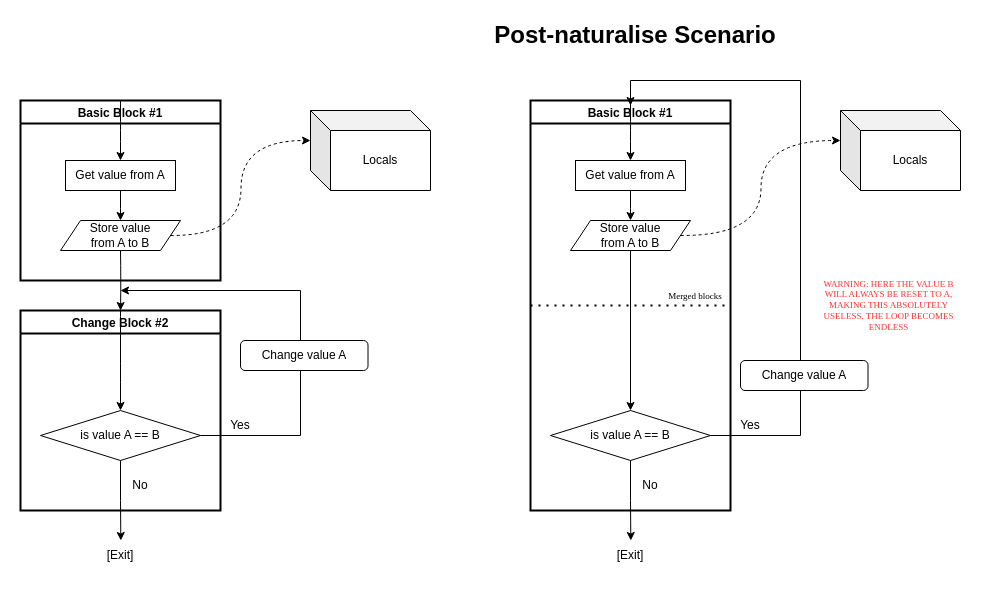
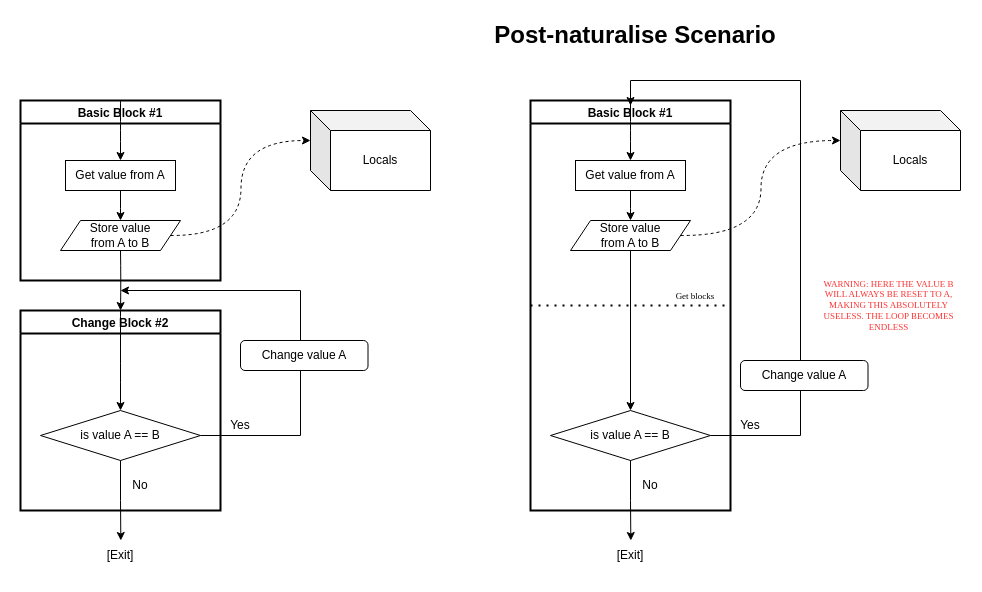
  <mxCell id="0" />
  <mxCell id="1" parent="0" />
  <mxCell id="2" value="Locals" style="shape=cube;whiteSpace=wrap;html=1;boundedLbl=1;backgroundOutline=1;darkOpacity=0.05;darkOpacity2=0.1;" vertex="1" parent="1"><mxGeometry x="310" y="110" width="120" height="80" as="geometry" /></mxCell>
  <mxCell id="3" style="edgeStyle=orthogonalEdgeStyle;rounded=0;orthogonalLoop=1;jettySize=auto;html=1;exitX=1;exitY=0.5;exitDx=0;exitDy=0;entryX=0;entryY=0;entryDx=0;entryDy=30;entryPerimeter=0;curved=1;dashed=1;" edge="1" parent="1" target="2"><mxGeometry relative="1" as="geometry"><mxPoint x="170" y="235" as="sourcePoint" /></mxGeometry></mxCell>
  <mxCell id="4" style="edgeStyle=orthogonalEdgeStyle;curved=1;rounded=0;orthogonalLoop=1;jettySize=auto;html=1;exitX=0.5;exitY=1;exitDx=0;exitDy=0;entryX=0.5;entryY=0;entryDx=0;entryDy=0;" edge="1" parent="1" target="5"><mxGeometry relative="1" as="geometry"><mxPoint x="120" y="250" as="sourcePoint" /></mxGeometry></mxCell>
  <mxCell id="5" value="Change Block #2" style="swimlane;strokeWidth=2;" vertex="1" parent="1"><mxGeometry x="20" y="310" width="200" height="200" as="geometry" /></mxCell>
  <mxCell id="6" value="is value A == B" style="rhombus;whiteSpace=wrap;html=1;" vertex="1" parent="5"><mxGeometry x="20" y="100" width="160" height="50" as="geometry" /></mxCell>
  <mxCell id="7" value="No" style="text;html=1;strokeColor=none;fillColor=none;align=center;verticalAlign=middle;whiteSpace=wrap;rounded=0;" vertex="1" parent="5"><mxGeometry x="90" y="160" width="60" height="30" as="geometry" /></mxCell>
  <mxCell id="8" value="Basic Block #1" style="swimlane;fillColor=default;strokeWidth=2;" vertex="1" parent="1"><mxGeometry x="20" y="100" width="200" height="180" as="geometry" /></mxCell>
  <mxCell id="9" value="" style="endArrow=classic;html=1;rounded=0;curved=1;exitX=0.5;exitY=0;exitDx=0;exitDy=0;entryX=0.5;entryY=0;entryDx=0;entryDy=0;" edge="1" parent="8" source="8" target="10"><mxGeometry width="50" height="50" relative="1" as="geometry"><mxPoint x="110" y="120" as="sourcePoint" /><mxPoint x="160" y="70" as="targetPoint" /></mxGeometry></mxCell>
  <mxCell id="10" value="Get value from A" style="rounded=0;whiteSpace=wrap;html=1;" vertex="1" parent="8"><mxGeometry x="45" y="60" width="110" height="30" as="geometry" /></mxCell>
  <mxCell id="11" value="Store value &lt;br&gt;from A to B" style="shape=parallelogram;perimeter=parallelogramPerimeter;whiteSpace=wrap;html=1;fixedSize=1;" vertex="1" parent="8"><mxGeometry x="40" y="120" width="120" height="30" as="geometry" /></mxCell>
  <mxCell id="12" style="edgeStyle=orthogonalEdgeStyle;curved=1;rounded=0;orthogonalLoop=1;jettySize=auto;html=1;exitX=0.5;exitY=1;exitDx=0;exitDy=0;" edge="1" parent="8" source="10" target="11"><mxGeometry relative="1" as="geometry" /></mxCell>
  <mxCell id="13" style="edgeStyle=orthogonalEdgeStyle;rounded=0;orthogonalLoop=1;jettySize=auto;html=1;exitX=1;exitY=0.5;exitDx=0;exitDy=0;" edge="1" parent="1" source="6"><mxGeometry relative="1" as="geometry"><mxPoint x="120" y="290" as="targetPoint" /><Array as="points"><mxPoint x="300" y="435" /><mxPoint x="300" y="290" /></Array></mxGeometry></mxCell>
  <mxCell id="14" value="Yes" style="text;html=1;strokeColor=none;fillColor=none;align=center;verticalAlign=middle;whiteSpace=wrap;rounded=0;" vertex="1" parent="1"><mxGeometry x="210" y="410" width="60" height="30" as="geometry" /></mxCell>
  <mxCell id="15" style="edgeStyle=orthogonalEdgeStyle;rounded=0;orthogonalLoop=1;jettySize=auto;html=1;exitX=0.5;exitY=1;exitDx=0;exitDy=0;" edge="1" parent="1" source="6"><mxGeometry relative="1" as="geometry"><mxPoint x="120.333" y="540" as="targetPoint" /></mxGeometry></mxCell>
  <mxCell id="16" value="[Exit]" style="text;html=1;strokeColor=none;fillColor=none;align=center;verticalAlign=middle;whiteSpace=wrap;rounded=0;" vertex="1" parent="1"><mxGeometry x="90" y="540" width="60" height="30" as="geometry" /></mxCell>
  <mxCell id="17" value="Locals" style="shape=cube;whiteSpace=wrap;html=1;boundedLbl=1;backgroundOutline=1;darkOpacity=0.05;darkOpacity2=0.1;" vertex="1" parent="1"><mxGeometry x="840" y="110" width="120" height="80" as="geometry" /></mxCell>
  <mxCell id="18" style="edgeStyle=orthogonalEdgeStyle;rounded=0;orthogonalLoop=1;jettySize=auto;html=1;exitX=1;exitY=0.5;exitDx=0;exitDy=0;entryX=0;entryY=0;entryDx=0;entryDy=30;entryPerimeter=0;curved=1;dashed=1;" edge="1" parent="1" target="17"><mxGeometry relative="1" as="geometry"><mxPoint x="680" y="235" as="sourcePoint" /></mxGeometry></mxCell>
  <mxCell id="19" value="Basic Block #1" style="swimlane;fillColor=default;strokeWidth=2;" vertex="1" parent="1"><mxGeometry x="530" y="100" width="200" height="410" as="geometry" /></mxCell>
  <mxCell id="20" value="" style="endArrow=classic;html=1;rounded=0;curved=1;exitX=0.5;exitY=0;exitDx=0;exitDy=0;entryX=0.5;entryY=0;entryDx=0;entryDy=0;" edge="1" parent="19" source="19" target="21"><mxGeometry width="50" height="50" relative="1" as="geometry"><mxPoint x="110" y="120" as="sourcePoint" /><mxPoint x="160" y="70" as="targetPoint" /></mxGeometry></mxCell>
  <mxCell id="21" value="Get value from A" style="rounded=0;whiteSpace=wrap;html=1;" vertex="1" parent="19"><mxGeometry x="45" y="60" width="110" height="30" as="geometry" /></mxCell>
  <mxCell id="22" style="edgeStyle=orthogonalEdgeStyle;rounded=0;orthogonalLoop=1;jettySize=auto;html=1;exitX=0.5;exitY=1;exitDx=0;exitDy=0;fontFamily=Verdana;fontSize=9;" edge="1" parent="19" source="23" target="25"><mxGeometry relative="1" as="geometry" /></mxCell>
  <mxCell id="23" value="Store value &lt;br&gt;from A to B" style="shape=parallelogram;perimeter=parallelogramPerimeter;whiteSpace=wrap;html=1;fixedSize=1;" vertex="1" parent="19"><mxGeometry x="40" y="120" width="120" height="30" as="geometry" /></mxCell>
  <mxCell id="24" style="edgeStyle=orthogonalEdgeStyle;curved=1;rounded=0;orthogonalLoop=1;jettySize=auto;html=1;exitX=0.5;exitY=1;exitDx=0;exitDy=0;" edge="1" parent="19" source="21" target="23"><mxGeometry relative="1" as="geometry" /></mxCell>
  <mxCell id="25" value="is value A == B" style="rhombus;whiteSpace=wrap;html=1;" vertex="1" parent="19"><mxGeometry x="20" y="310" width="160" height="50" as="geometry" /></mxCell>
  <mxCell id="26" value="No" style="text;html=1;strokeColor=none;fillColor=none;align=center;verticalAlign=middle;whiteSpace=wrap;rounded=0;" vertex="1" parent="19"><mxGeometry x="90" y="370" width="60" height="30" as="geometry" /></mxCell>
  <mxCell id="27" style="edgeStyle=orthogonalEdgeStyle;rounded=0;orthogonalLoop=1;jettySize=auto;html=1;exitX=0.5;exitY=1;exitDx=0;exitDy=0;" edge="1" parent="19" source="25"><mxGeometry relative="1" as="geometry"><mxPoint x="100.333" y="440" as="targetPoint" /></mxGeometry></mxCell>
- <mxCell id="28" value="&lt;font face=&quot;Verdana&quot; style=&quot;line-height: 1; font-size: 9px;&quot;&gt;Merged blocks&lt;/font&gt;" style="text;html=1;strokeColor=none;fillColor=none;align=center;verticalAlign=middle;whiteSpace=wrap;rounded=0;" vertex="1" parent="19"><mxGeometry x="120" y="180" width="90" height="30" as="geometry" /></mxCell>
+ <mxCell id="28" value="&lt;font face=&quot;Verdana&quot; style=&quot;line-height: 1; font-size: 9px;&quot;&gt;Get blocks&lt;/font&gt;" style="text;html=1;strokeColor=none;fillColor=none;align=center;verticalAlign=middle;whiteSpace=wrap;rounded=0;" vertex="1" parent="19"><mxGeometry x="120" y="180" width="90" height="30" as="geometry" /></mxCell>
  <mxCell id="29" style="edgeStyle=orthogonalEdgeStyle;rounded=0;orthogonalLoop=1;jettySize=auto;html=1;exitX=1;exitY=0.5;exitDx=0;exitDy=0;" edge="1" parent="19" source="25"><mxGeometry relative="1" as="geometry"><mxPoint x="100" y="5" as="targetPoint" /><Array as="points"><mxPoint x="270" y="335" /><mxPoint x="270" y="-20" /><mxPoint x="100" y="-20" /></Array><mxPoint x="180" y="340" as="sourcePoint" /></mxGeometry></mxCell>
  <mxCell id="30" value="Yes" style="text;html=1;strokeColor=none;fillColor=none;align=center;verticalAlign=middle;whiteSpace=wrap;rounded=0;" vertex="1" parent="1"><mxGeometry x="720" y="410" width="60" height="30" as="geometry" /></mxCell>
  <mxCell id="31" value="[Exit]" style="text;html=1;strokeColor=none;fillColor=none;align=center;verticalAlign=middle;whiteSpace=wrap;rounded=0;" vertex="1" parent="1"><mxGeometry x="600" y="540" width="60" height="30" as="geometry" /></mxCell>
  <mxCell id="32" value="&lt;h1&gt;Post-naturalise Scenario&lt;/h1&gt;" style="text;html=1;strokeColor=none;fillColor=none;align=center;verticalAlign=middle;whiteSpace=wrap;rounded=0;" vertex="1" parent="1"><mxGeometry x="465" y="20" width="340" height="30" as="geometry" /></mxCell>
  <mxCell id="33" value="" style="endArrow=none;dashed=1;html=1;dashPattern=1 3;strokeWidth=2;rounded=0;exitX=0;exitY=0.5;exitDx=0;exitDy=0;" edge="1" parent="1" source="19"><mxGeometry width="50" height="50" relative="1" as="geometry"><mxPoint x="530" y="300" as="sourcePoint" /><mxPoint x="730" y="305" as="targetPoint" /></mxGeometry></mxCell>
  <mxCell id="34" value="WARNING: HERE THE VALUE B WILL ALWAYS BE RESET TO A, MAKING THIS ABSOLUTELY USELESS. THE LOOP BECOMES ENDLESS" style="text;html=1;strokeColor=none;fillColor=none;align=center;verticalAlign=middle;whiteSpace=wrap;rounded=0;fontFamily=Verdana;fontSize=9;fontColor=#FF3333;" vertex="1" parent="1"><mxGeometry x="817" y="290" width="143" height="30" as="geometry" /></mxCell>
  <mxCell id="35" value="Change value A" style="rounded=1;whiteSpace=wrap;html=1;" vertex="1" parent="1"><mxGeometry x="240" y="340" width="127.5" height="30" as="geometry" /></mxCell>
  <mxCell id="36" value="" style="endArrow=classic;html=1;rounded=0;curved=1;exitX=0.5;exitY=0;exitDx=0;exitDy=0;" edge="1" parent="1" source="5"><mxGeometry width="50" height="50" relative="1" as="geometry"><mxPoint x="120" y="330" as="sourcePoint" /><mxPoint x="120" y="410" as="targetPoint" /></mxGeometry></mxCell>
  <mxCell id="37" value="Change value A" style="rounded=1;whiteSpace=wrap;html=1;" vertex="1" parent="1"><mxGeometry x="740" y="360" width="127.5" height="30" as="geometry" /></mxCell>
